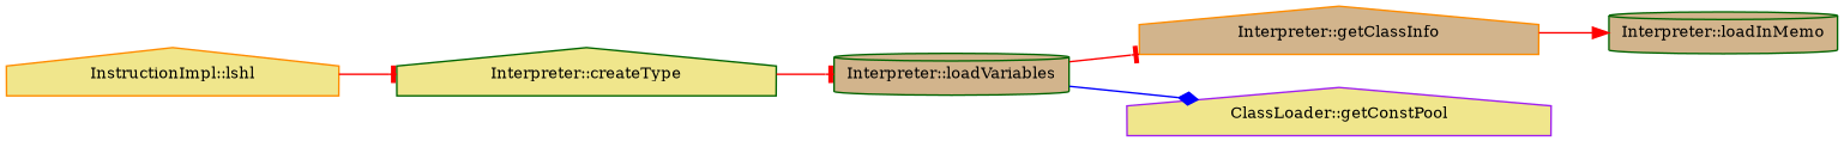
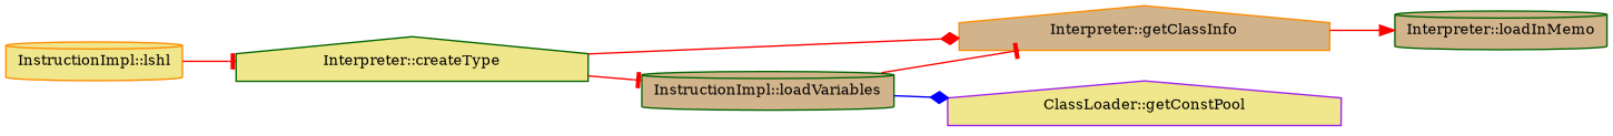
  digraph {
    fontname="DejaVu Serif"
    rankdir=LR
    node [color=darkgreen fillcolor=khaki fontname="DejaVu Serif" fontsize=10 shape=house style=filled]
    edge [arrowhead=tee color=red fontname="DejaVu Serif" fontsize=10 labelfontname=Helvetica labelfontsize=10 style=solid]
-   n1 [color=darkorange fontcolor=black height=0.2 label="InstructionImpl::lshl" width=0.4]
+   n1 [color=darkorange fontcolor=black height=0.2 label="InstructionImpl::lshl" shape=cylinder width=0.4]
    n2 [height=0.2 label="Interpreter::createType" width=0.4]
    n3 [color=darkorange fillcolor=tan height=0.2 label="Interpreter::getClassInfo" width=0.4]
-   n4 [fillcolor=tan height=0.2 label="Interpreter::loadVariables" shape=cylinder width=0.4]
+   n4 [fillcolor=tan height=0.2 label="InstructionImpl::loadVariables" shape=cylinder width=0.4]
    n5 [fillcolor=tan height=0.2 label="Interpreter::loadInMemo" shape=cylinder width=0.4]
    n6 [color=purple height=0.2 label="ClassLoader::getConstPool" width=0.4]
    n1 -> n2
+   n2 -> n3 [arrowhead=diamond]
    n2 -> n4
    n3 -> n5 [arrowhead=normal]
    n4 -> n3
    n4 -> n6 [arrowhead=diamond color=blue]
  }
